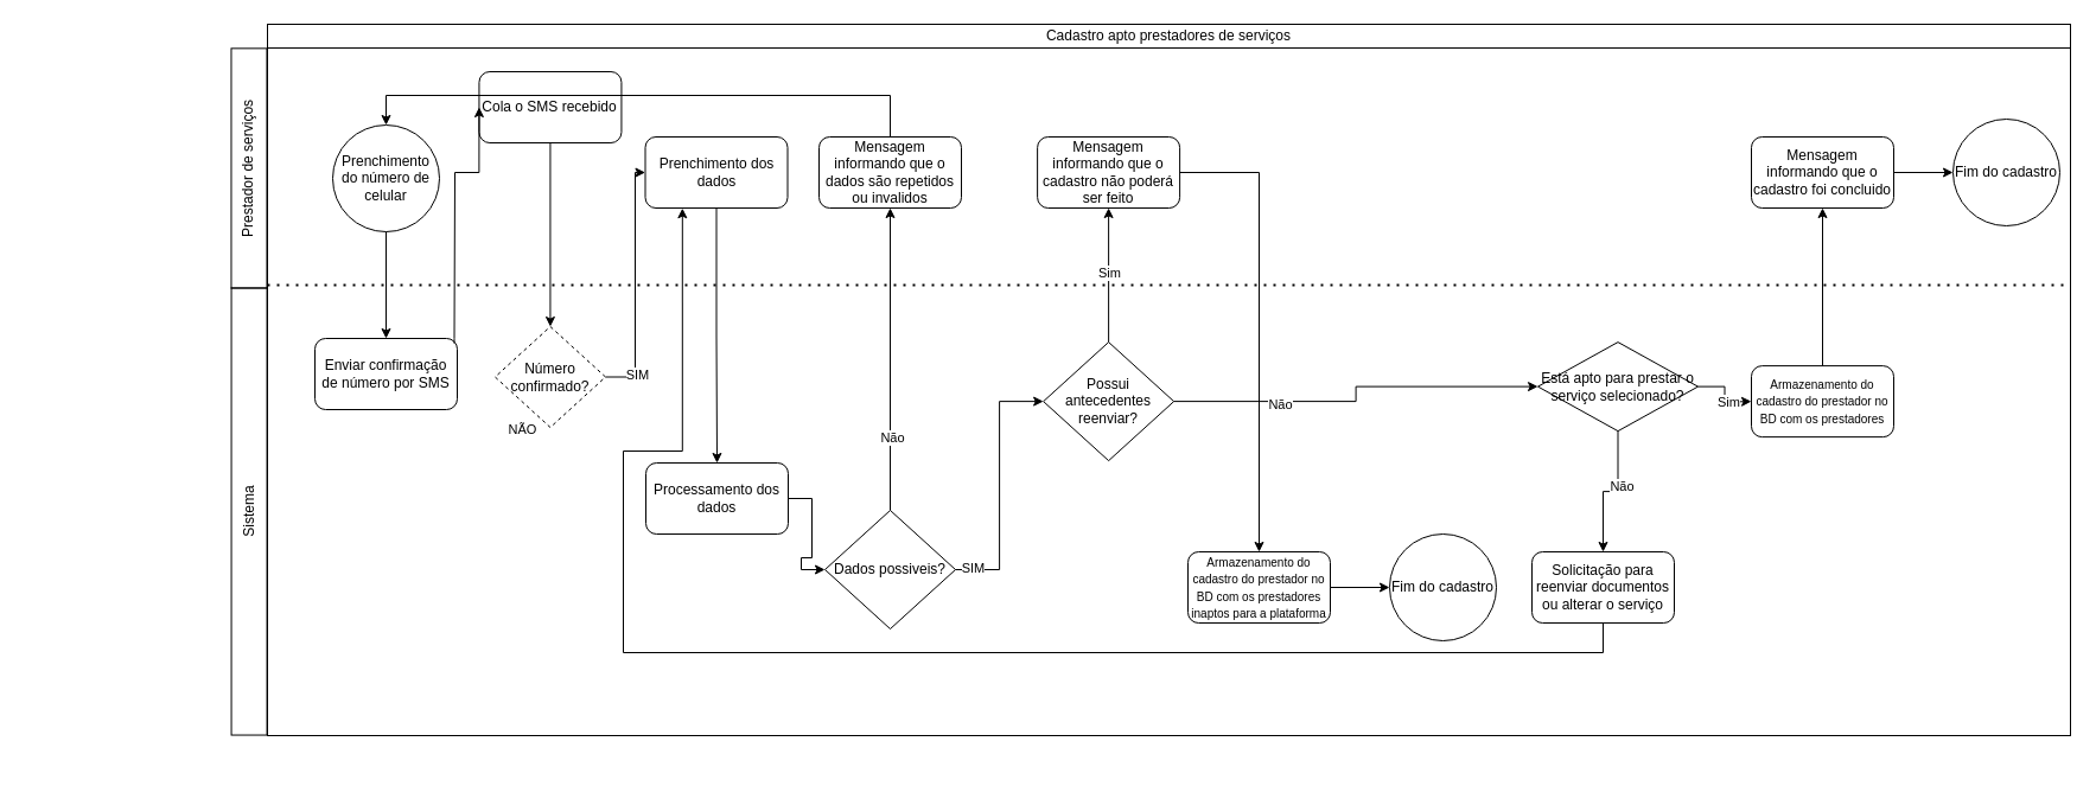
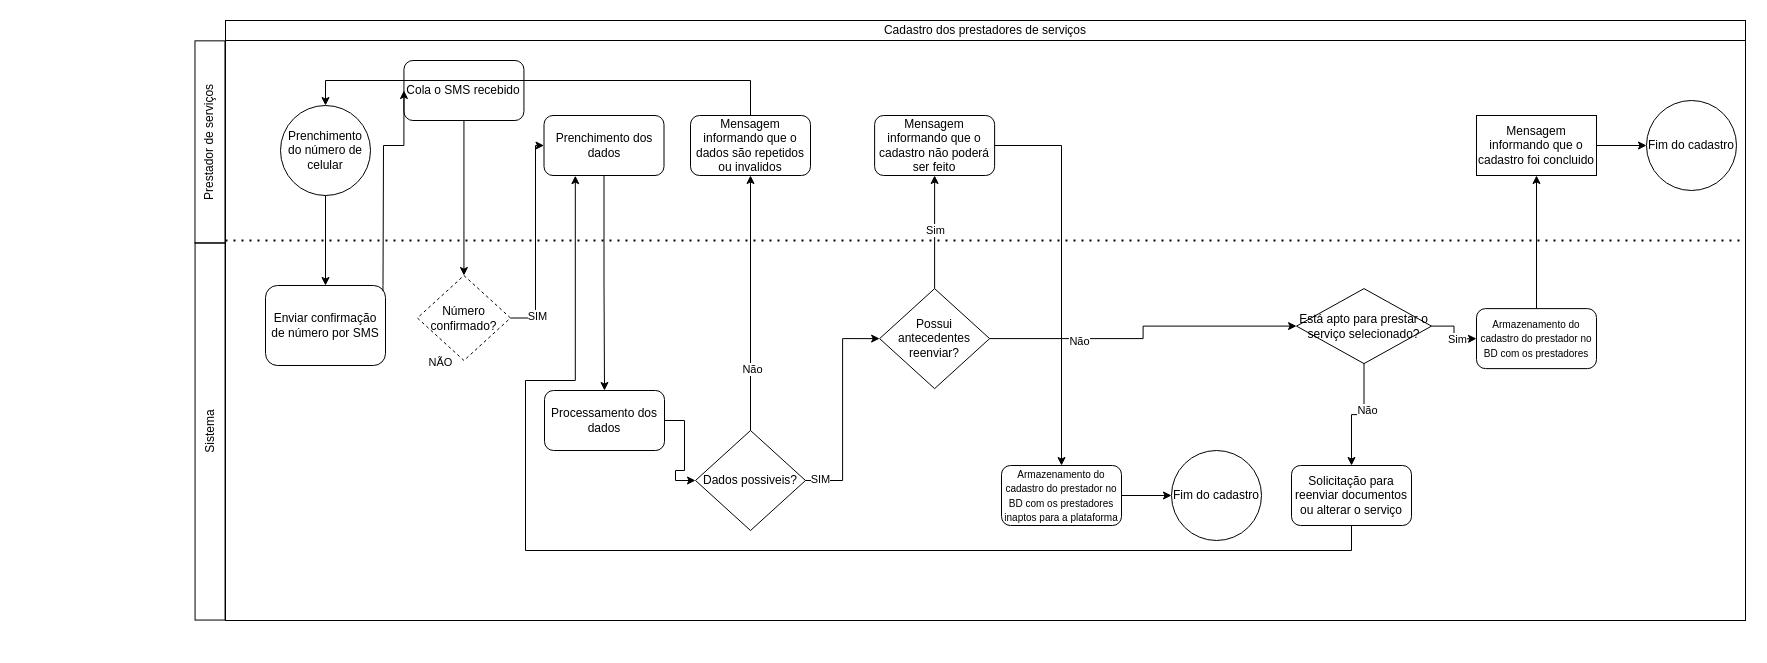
  <mxCell id="0" />
  <mxCell id="1" parent="0" />
- <mxCell id="2" value="Cadastro apto prestadores de serviços" style="rounded=0;whiteSpace=wrap;html=1;fillColor=none;" parent="1" vertex="1"><mxGeometry x="225" y="20" width="1520" height="20" as="geometry" /></mxCell>
+ <mxCell id="2" value="Cadastro dos prestadores de serviços" style="rounded=0;whiteSpace=wrap;html=1;fillColor=none;" parent="1" vertex="1"><mxGeometry x="225" y="20" width="1520" height="20" as="geometry" /></mxCell>
  <mxCell id="3" value="" style="rounded=0;whiteSpace=wrap;html=1;fillColor=none;" parent="1" vertex="1"><mxGeometry x="225" y="40" width="1520" height="580" as="geometry" /></mxCell>
  <mxCell id="4" value="Prestador de serviços" style="rounded=0;whiteSpace=wrap;html=1;fillColor=none;rotation=-90;" parent="1" vertex="1"><mxGeometry x="108.36" y="126.47" width="202.24" height="30" as="geometry" /></mxCell>
  <mxCell id="5" value="Sistema" style="rounded=0;whiteSpace=wrap;html=1;fillColor=none;rotation=-90;" parent="1" vertex="1"><mxGeometry x="20.97" y="415.96" width="377.19" height="30" as="geometry" /></mxCell>
  <mxCell id="6" style="edgeStyle=orthogonalEdgeStyle;rounded=0;orthogonalLoop=1;jettySize=auto;html=1;exitX=0.5;exitY=1;exitDx=0;exitDy=0;" parent="1" edge="1"><mxGeometry relative="1" as="geometry"><mxPoint x="855.06" y="641" as="sourcePoint" /><mxPoint x="855" y="641" as="targetPoint" /></mxGeometry></mxCell>
  <mxCell id="7" value="" style="edgeStyle=orthogonalEdgeStyle;rounded=0;orthogonalLoop=1;jettySize=auto;html=1;" parent="1" source="11" target="13" edge="1"><mxGeometry relative="1" as="geometry" /></mxCell>
  <mxCell id="8" value="Sim" style="edgeLabel;html=1;align=center;verticalAlign=middle;resizable=0;points=[];" parent="7" vertex="1" connectable="0"><mxGeometry x="0.044" relative="1" as="geometry"><mxPoint as="offset" /></mxGeometry></mxCell>
  <mxCell id="9" value="" style="edgeStyle=orthogonalEdgeStyle;rounded=0;orthogonalLoop=1;jettySize=auto;html=1;" parent="1" source="11" target="21" edge="1"><mxGeometry relative="1" as="geometry" /></mxCell>
  <mxCell id="10" value="Não" style="edgeLabel;html=1;align=center;verticalAlign=middle;resizable=0;points=[];" parent="9" vertex="1" connectable="0"><mxGeometry x="-0.441" y="-2" relative="1" as="geometry"><mxPoint as="offset" /></mxGeometry></mxCell>
  <mxCell id="11" value="Possui antecedentes reenviar?" style="rhombus;whiteSpace=wrap;html=1;fillColor=none;" parent="1" vertex="1"><mxGeometry x="879.12" y="288.12" width="110" height="100" as="geometry" /></mxCell>
  <mxCell id="12" value="" style="edgeStyle=orthogonalEdgeStyle;rounded=0;orthogonalLoop=1;jettySize=auto;html=1;" parent="1" source="13" target="15" edge="1"><mxGeometry relative="1" as="geometry" /></mxCell>
  <mxCell id="13" value="Mensagem informando que o cadastro não poderá ser feito" style="rounded=1;whiteSpace=wrap;html=1;fillColor=none;" parent="1" vertex="1"><mxGeometry x="874.12" y="115" width="120" height="60" as="geometry" /></mxCell>
  <mxCell id="14" value="" style="edgeStyle=orthogonalEdgeStyle;rounded=0;orthogonalLoop=1;jettySize=auto;html=1;" parent="1" source="15" target="16" edge="1"><mxGeometry relative="1" as="geometry" /></mxCell>
  <mxCell id="15" value="&lt;font style=&quot;font-size: 10px;&quot;&gt;Armazenamento do cadastro do prestador no BD com os prestadores inaptos para a plataforma&lt;/font&gt;" style="rounded=1;whiteSpace=wrap;html=1;fillColor=none;" parent="1" vertex="1"><mxGeometry x="1001" y="465" width="120" height="60" as="geometry" /></mxCell>
  <mxCell id="16" value="Fim do cadastro" style="ellipse;whiteSpace=wrap;html=1;aspect=fixed;fillColor=none;" parent="1" vertex="1"><mxGeometry x="1171" y="450" width="90" height="90" as="geometry" /></mxCell>
  <mxCell id="17" value="" style="edgeStyle=orthogonalEdgeStyle;rounded=0;orthogonalLoop=1;jettySize=auto;html=1;" parent="1" source="21" target="22" edge="1"><mxGeometry relative="1" as="geometry" /></mxCell>
  <mxCell id="18" value="Não" style="edgeLabel;html=1;align=center;verticalAlign=middle;resizable=0;points=[];" parent="17" vertex="1" connectable="0"><mxGeometry x="-0.192" y="3" relative="1" as="geometry"><mxPoint as="offset" /></mxGeometry></mxCell>
  <mxCell id="19" value="" style="edgeStyle=orthogonalEdgeStyle;rounded=0;orthogonalLoop=1;jettySize=auto;html=1;" parent="1" source="21" edge="1"><mxGeometry relative="1" as="geometry"><mxPoint x="1476" y="338.12" as="targetPoint" /></mxGeometry></mxCell>
  <mxCell id="20" value="Sim" style="edgeLabel;html=1;align=center;verticalAlign=middle;resizable=0;points=[];" parent="19" vertex="1" connectable="0"><mxGeometry x="0.207" y="3" relative="1" as="geometry"><mxPoint as="offset" /></mxGeometry></mxCell>
  <mxCell id="21" value="Está apto para prestar o serviço selecionado?" style="rhombus;whiteSpace=wrap;html=1;fillColor=none;" parent="1" vertex="1"><mxGeometry x="1296" y="288.12" width="135" height="75" as="geometry" /></mxCell>
  <mxCell id="22" value="Solicitação para reenviar documentos ou alterar o serviço" style="rounded=1;whiteSpace=wrap;html=1;fillColor=none;" parent="1" vertex="1"><mxGeometry x="1291" y="465" width="120" height="60" as="geometry" /></mxCell>
  <mxCell id="23" value="" style="edgeStyle=orthogonalEdgeStyle;rounded=0;orthogonalLoop=1;jettySize=auto;html=1;" parent="1" source="24" target="26" edge="1"><mxGeometry relative="1" as="geometry" /></mxCell>
  <mxCell id="24" value="&lt;font style=&quot;font-size: 10px;&quot;&gt;Armazenamento do cadastro do prestador no BD com os prestadores&lt;/font&gt;" style="rounded=1;whiteSpace=wrap;html=1;fillColor=none;" parent="1" vertex="1"><mxGeometry x="1476" y="308.12" width="120" height="60" as="geometry" /></mxCell>
  <mxCell id="25" value="" style="edgeStyle=orthogonalEdgeStyle;rounded=0;orthogonalLoop=1;jettySize=auto;html=1;" parent="1" source="26" target="28" edge="1"><mxGeometry relative="1" as="geometry" /></mxCell>
- <mxCell id="26" value="Mensagem informando que o cadastro foi concluido" style="rounded=1;whiteSpace=wrap;html=1;fillColor=none;" parent="1" vertex="1"><mxGeometry x="1476" y="115" width="120" height="60" as="geometry" /></mxCell>
+ <mxCell id="26" value="Mensagem informando que o cadastro foi concluido" style="whiteSpace=wrap;html=1;fillColor=none;rounded=0;" parent="1" vertex="1"><mxGeometry x="1476" y="115" width="120" height="60" as="geometry" /></mxCell>
  <mxCell id="27" value="" style="endArrow=none;dashed=1;html=1;dashPattern=1 3;strokeWidth=2;rounded=0;exitX=0;exitY=0.345;exitDx=0;exitDy=0;entryX=0.999;entryY=0.345;entryDx=0;entryDy=0;entryPerimeter=0;exitPerimeter=0;" parent="1" source="3" target="3" edge="1"><mxGeometry width="50" height="50" relative="1" as="geometry"><mxPoint x="825" y="300" as="sourcePoint" /><mxPoint x="875" y="250" as="targetPoint" /></mxGeometry></mxCell>
  <mxCell id="28" value="Fim do cadastro" style="ellipse;whiteSpace=wrap;html=1;aspect=fixed;fillColor=none;" parent="1" vertex="1"><mxGeometry x="1646" y="100" width="90" height="90" as="geometry" /></mxCell>
  <mxCell id="29" style="edgeStyle=orthogonalEdgeStyle;rounded=0;orthogonalLoop=1;jettySize=auto;html=1;exitX=1;exitY=0.5;exitDx=0;exitDy=0;entryX=0;entryY=0.5;entryDx=0;entryDy=0;" edge="1" parent="1" source="30" target="35"><mxGeometry relative="1" as="geometry" /></mxCell>
  <mxCell id="30" value="Processamento dos dados" style="rounded=1;whiteSpace=wrap;html=1;fillColor=none;" vertex="1" parent="1"><mxGeometry x="544" y="390" width="120" height="60" as="geometry" /></mxCell>
  <mxCell id="31" style="edgeStyle=orthogonalEdgeStyle;rounded=0;orthogonalLoop=1;jettySize=auto;html=1;exitX=0.5;exitY=0;exitDx=0;exitDy=0;entryX=0.5;entryY=1;entryDx=0;entryDy=0;" edge="1" parent="1" source="35" target="37"><mxGeometry relative="1" as="geometry" /></mxCell>
  <mxCell id="32" value="Não" style="edgeLabel;html=1;align=center;verticalAlign=middle;resizable=0;points=[];" vertex="1" connectable="0" parent="31"><mxGeometry x="-0.511" y="-1" relative="1" as="geometry"><mxPoint as="offset" /></mxGeometry></mxCell>
  <mxCell id="33" style="edgeStyle=orthogonalEdgeStyle;rounded=0;orthogonalLoop=1;jettySize=auto;html=1;exitX=1;exitY=0.5;exitDx=0;exitDy=0;entryX=0;entryY=0.5;entryDx=0;entryDy=0;" edge="1" parent="1" source="35" target="11"><mxGeometry relative="1" as="geometry" /></mxCell>
  <mxCell id="34" value="SIM" style="edgeLabel;html=1;align=center;verticalAlign=middle;resizable=0;points=[];" vertex="1" connectable="0" parent="33"><mxGeometry x="-0.874" y="2" relative="1" as="geometry"><mxPoint as="offset" /></mxGeometry></mxCell>
  <mxCell id="35" value="Dados possiveis?" style="rhombus;whiteSpace=wrap;html=1;fillColor=none;" vertex="1" parent="1"><mxGeometry x="695" y="430" width="110" height="100" as="geometry" /></mxCell>
  <mxCell id="36" style="edgeStyle=orthogonalEdgeStyle;rounded=0;orthogonalLoop=1;jettySize=auto;html=1;exitX=0.5;exitY=0;exitDx=0;exitDy=0;entryX=0.5;entryY=0;entryDx=0;entryDy=0;" edge="1" parent="1" source="37" target="41"><mxGeometry relative="1" as="geometry"><Array as="points"><mxPoint x="750" y="80" /><mxPoint x="325" y="80" /></Array></mxGeometry></mxCell>
  <mxCell id="37" value="Mensagem informando que o dados são repetidos ou invalidos" style="rounded=1;whiteSpace=wrap;html=1;fillColor=none;" vertex="1" parent="1"><mxGeometry x="690" y="115" width="120" height="60" as="geometry" /></mxCell>
  <mxCell id="38" style="edgeStyle=orthogonalEdgeStyle;rounded=0;orthogonalLoop=1;jettySize=auto;html=1;exitX=0.5;exitY=1;exitDx=0;exitDy=0;entryX=0.5;entryY=0;entryDx=0;entryDy=0;" edge="1" parent="1" source="39" target="30"><mxGeometry relative="1" as="geometry" /></mxCell>
  <mxCell id="39" value="Prenchimento dos dados" style="rounded=1;whiteSpace=wrap;html=1;fillColor=none;" vertex="1" parent="1"><mxGeometry x="543.5" y="115" width="120" height="60" as="geometry" /></mxCell>
  <mxCell id="40" style="edgeStyle=orthogonalEdgeStyle;rounded=0;orthogonalLoop=1;jettySize=auto;html=1;exitX=0.5;exitY=1;exitDx=0;exitDy=0;entryX=0.5;entryY=0;entryDx=0;entryDy=0;" edge="1" parent="1" source="41" target="43"><mxGeometry relative="1" as="geometry" /></mxCell>
  <mxCell id="41" value="Prenchimento do número de celular" style="ellipse;whiteSpace=wrap;html=1;aspect=fixed;fillColor=none;" vertex="1" parent="1"><mxGeometry x="280" y="105" width="90" height="90" as="geometry" /></mxCell>
  <mxCell id="42" style="edgeStyle=orthogonalEdgeStyle;rounded=0;orthogonalLoop=1;jettySize=auto;html=1;exitX=0.979;exitY=0.07;exitDx=0;exitDy=0;entryX=0;entryY=0.5;entryDx=0;entryDy=0;exitPerimeter=0;" edge="1" parent="1" source="43" target="49"><mxGeometry relative="1" as="geometry"><Array as="points"><mxPoint x="383" y="285" /><mxPoint x="383" y="285" /><mxPoint x="383" y="145" /></Array></mxGeometry></mxCell>
- <mxCell id="43" value="Enviar confirmação de número por SMS" style="rounded=1;whiteSpace=wrap;html=1;fillColor=none;" vertex="1" parent="1"><mxGeometry x="265" y="285" width="120" height="60" as="geometry" /></mxCell>
+ <mxCell id="43" value="Enviar confirmação de número por SMS" style="rounded=1;whiteSpace=wrap;html=1;fillColor=none;" vertex="1" parent="1"><mxGeometry x="265" y="285" width="120" height="80" as="geometry" /></mxCell>
  <mxCell id="44" style="edgeStyle=orthogonalEdgeStyle;rounded=0;orthogonalLoop=1;jettySize=auto;html=1;exitX=1;exitY=0.5;exitDx=0;exitDy=0;entryX=0;entryY=0.5;entryDx=0;entryDy=0;" edge="1" parent="1" source="47" target="39"><mxGeometry relative="1" as="geometry"><Array as="points"><mxPoint x="535" y="317" /><mxPoint x="535" y="145" /></Array></mxGeometry></mxCell>
  <mxCell id="45" value="SIM" style="edgeLabel;html=1;align=center;verticalAlign=middle;resizable=0;points=[];" vertex="1" connectable="0" parent="44"><mxGeometry x="-0.74" y="-1" relative="1" as="geometry"><mxPoint as="offset" /></mxGeometry></mxCell>
  <mxCell id="46" value="NÃO" style="edgeLabel;html=1;align=center;verticalAlign=middle;resizable=0;points=[];" vertex="1" connectable="0" parent="1"><mxGeometry x="439.515" y="361.874" as="geometry" /></mxCell>
  <mxCell id="47" value="Número confirmado?" style="rhombus;whiteSpace=wrap;html=1;fillColor=none;dashed=1;" vertex="1" parent="1"><mxGeometry x="416.88" y="275" width="93.12" height="85" as="geometry" /></mxCell>
  <mxCell id="48" style="edgeStyle=orthogonalEdgeStyle;rounded=0;orthogonalLoop=1;jettySize=auto;html=1;exitX=0.5;exitY=1;exitDx=0;exitDy=0;entryX=0.5;entryY=0;entryDx=0;entryDy=0;" edge="1" parent="1" source="49" target="47"><mxGeometry relative="1" as="geometry" /></mxCell>
  <mxCell id="49" value="Cola o SMS recebido" style="rounded=1;whiteSpace=wrap;html=1;fillColor=none;" vertex="1" parent="1"><mxGeometry x="403.44" y="60" width="120" height="60" as="geometry" /></mxCell>
  <mxCell id="50" style="edgeStyle=orthogonalEdgeStyle;rounded=0;orthogonalLoop=1;jettySize=auto;html=1;exitX=0.5;exitY=1;exitDx=0;exitDy=0;entryX=0.261;entryY=1.003;entryDx=0;entryDy=0;entryPerimeter=0;" edge="1" parent="1" source="22" target="39"><mxGeometry relative="1" as="geometry"><mxPoint x="575" y="180" as="targetPoint" /><Array as="points"><mxPoint x="1351" y="550" /><mxPoint x="525" y="550" /><mxPoint x="525" y="380" /><mxPoint x="575" y="380" /></Array></mxGeometry></mxCell>
